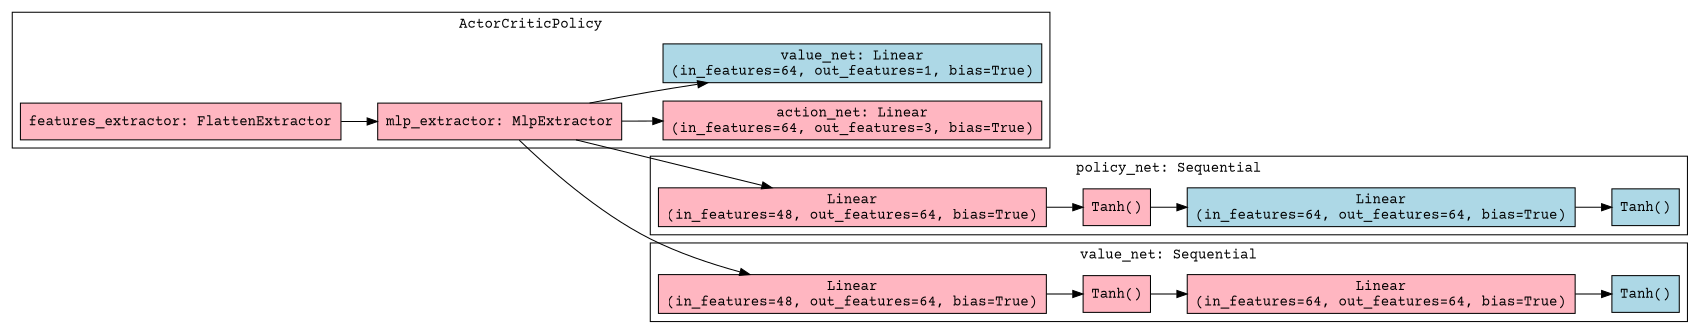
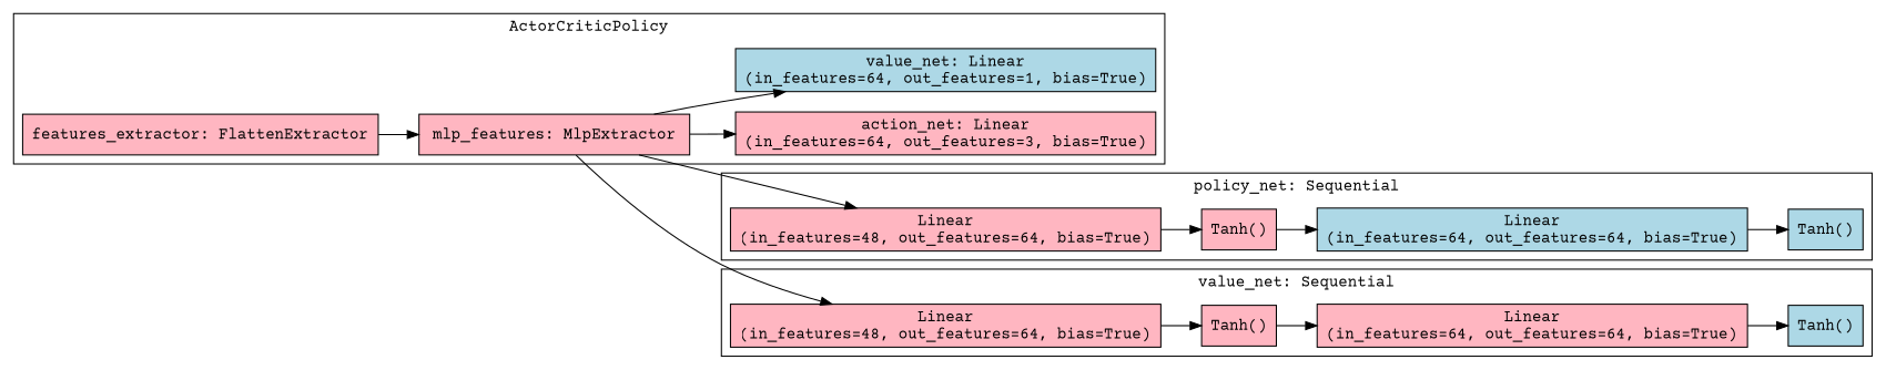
  digraph {
    rankdir=LR
    fontname="Courier Prime"
    node [shape=box style=filled fillcolor=lightpink fontname="Courier Prime"]
    edge [fontname="Courier Prime"]
    n1 [label="features_extractor: FlattenExtractor"]
-   n2 [label="mlp_extractor: MlpExtractor"]
+   n2 [label="mlp_features: MlpExtractor"]
    n3 [label="action_net: Linear\n(in_features=64, out_features=3, bias=True)"]
    n4 [label="value_net: Linear\n(in_features=64, out_features=1, bias=True)" fillcolor=lightblue]
    n5 [label="Linear\n(in_features=48, out_features=64, bias=True)"]
    n6 [label="Tanh()"]
    n7 [label="Linear\n(in_features=64, out_features=64, bias=True)" fillcolor=lightblue]
    n8 [label="Tanh()" fillcolor=lightblue]
    n9 [label="Linear\n(in_features=48, out_features=64, bias=True)"]
    n10 [label="Tanh()"]
    n11 [label="Linear\n(in_features=64, out_features=64, bias=True)"]
    n12 [label="Tanh()" fillcolor=lightblue]
    subgraph cluster_1 {
      label=ActorCriticPolicy
      n1
      n2
      n3
      n4
    }
    subgraph cluster_2 {
      label="policy_net: Sequential"
      n5
      n6
      n7
      n8
    }
    subgraph cluster_3 {
      label="value_net: Sequential"
      n9
      n10
      n11
      n12
    }
    n1 -> n2
    n2 -> n3
    n2 -> n4
    n2 -> n5
    n2 -> n9
    n5 -> n6
    n6 -> n7
    n7 -> n8
    n9 -> n10
    n10 -> n11
    n11 -> n12
  }
